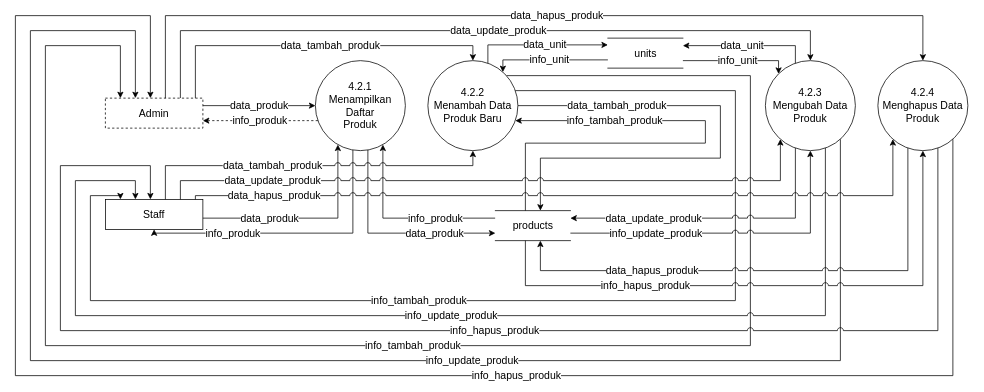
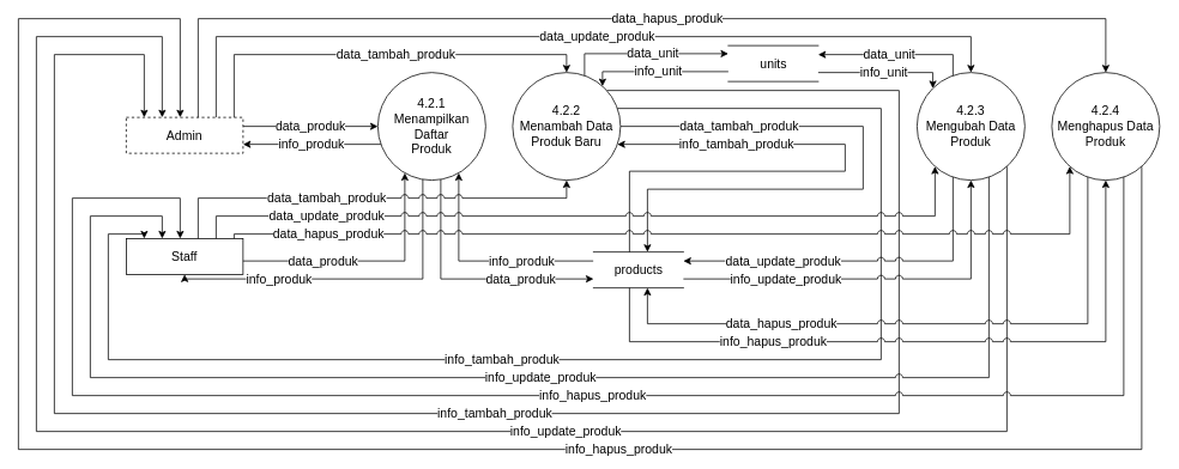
  <mxCell id="0" />
  <mxCell id="1" parent="0" />
  <mxCell id="2" value="info_tambah_produk" style="edgeStyle=orthogonalEdgeStyle;rounded=0;orthogonalLoop=1;jettySize=auto;html=1;jumpStyle=arc;fontSize=14;" parent="1" source="16" target="6" edge="1"><mxGeometry x="0.034" relative="1" as="geometry"><Array as="points"><mxPoint x="1000" y="100" /><mxPoint x="1000" y="460" /><mxPoint y="460" x="60" /><mxPoint y="60" x="60" /><mxPoint x="160" y="60" /></Array><mxPoint x="664.721" y="90" as="sourcePoint" /><mxPoint x="143" y="121.16" as="targetPoint" /><mxPoint as="offset" /></mxGeometry></mxCell>
  <mxCell id="3" value="data_update_produk" style="edgeStyle=orthogonalEdgeStyle;rounded=0;orthogonalLoop=1;jettySize=auto;html=1;fontSize=14;" parent="1" source="6" target="9" edge="1"><mxGeometry x="0.06" relative="1" as="geometry"><mxPoint as="offset" /><Array as="points"><mxPoint x="240" y="40" /><mxPoint x="1080" y="40" /></Array></mxGeometry></mxCell>
  <mxCell id="4" value="&lt;font style=&quot;font-size: 14px&quot;&gt;4.2.1&lt;br style=&quot;font-size: 14px&quot;&gt;Menampilkan Daftar&lt;br style=&quot;font-size: 14px&quot;&gt;Produk&lt;br style=&quot;font-size: 14px&quot;&gt;&lt;/font&gt;" style="ellipse;whiteSpace=wrap;html=1;aspect=fixed;fontSize=14;" parent="1" vertex="1"><mxGeometry x="420" y="80" width="120" height="120" as="geometry" /></mxCell>
  <mxCell id="5" value="data_produk" style="edgeStyle=orthogonalEdgeStyle;rounded=0;orthogonalLoop=1;jettySize=auto;html=1;fontSize=14;" parent="1" source="6" edge="1"><mxGeometry relative="1" as="geometry"><mxPoint x="420" y="140" as="targetPoint" /><Array as="points"><mxPoint x="310" y="140" /><mxPoint x="310" y="140" /></Array></mxGeometry></mxCell>
  <mxCell id="6" value="Admin" style="rounded=0;whiteSpace=wrap;html=1;fontSize=14;dashed=1;" parent="1" vertex="1"><mxGeometry x="140" y="130" width="130" height="40" as="geometry" /></mxCell>
  <mxCell id="7" value="data_produk" style="edgeStyle=orthogonalEdgeStyle;rounded=0;orthogonalLoop=1;jettySize=auto;html=1;fontSize=14;" parent="1" source="4" target="11" edge="1"><mxGeometry x="0.43" relative="1" as="geometry"><Array as="points"><mxPoint x="490" y="310" /></Array><mxPoint x="-1" as="offset" /></mxGeometry></mxCell>
  <mxCell id="8" value="info_update_produk" style="edgeStyle=orthogonalEdgeStyle;rounded=0;orthogonalLoop=1;jettySize=auto;html=1;fontSize=14;" parent="1" source="9" target="6" edge="1"><mxGeometry x="-0.232" relative="1" as="geometry"><Array as="points"><mxPoint x="1120" y="480" /><mxPoint x="40" y="480" /><mxPoint x="40" y="40" /><mxPoint x="180" y="40" /></Array><mxPoint x="-1" as="offset" /></mxGeometry></mxCell>
  <mxCell id="9" value="&lt;font style=&quot;font-size: 14px&quot;&gt;4.2.3&lt;br style=&quot;font-size: 14px&quot;&gt;Mengubah Data Produk&lt;br style=&quot;font-size: 14px&quot;&gt;&lt;/font&gt;" style="ellipse;whiteSpace=wrap;html=1;aspect=fixed;fontSize=14;" parent="1" vertex="1"><mxGeometry x="1020" y="80" width="120" height="120" as="geometry" /></mxCell>
  <mxCell id="10" value="info_produk" style="edgeStyle=orthogonalEdgeStyle;rounded=0;orthogonalLoop=1;jettySize=auto;html=1;fontSize=14;" parent="1" source="11" target="4" edge="1"><mxGeometry x="-0.355" relative="1" as="geometry"><Array as="points"><mxPoint x="510" y="290" /></Array><mxPoint as="offset" /></mxGeometry></mxCell>
  <mxCell id="11" value="products" style="html=1;dashed=0;whitespace=wrap;shape=partialRectangle;right=0;left=0;fontSize=14;" parent="1" vertex="1"><mxGeometry x="660" y="280" width="100" height="40" as="geometry" /></mxCell>
  <mxCell id="12" value="Staff" style="rounded=0;whiteSpace=wrap;html=1;fontSize=14;" parent="1" vertex="1"><mxGeometry x="140" y="265" width="130" height="40" as="geometry" /></mxCell>
  <mxCell id="13" value="data_produk" style="edgeStyle=orthogonalEdgeStyle;rounded=0;orthogonalLoop=1;jettySize=auto;html=1;fontSize=14;" parent="1" source="12" target="4" edge="1"><mxGeometry x="-0.353" relative="1" as="geometry"><mxPoint x="270" y="460.5" as="sourcePoint" /><mxPoint x="437.574" y="502.426" as="targetPoint" /><Array as="points"><mxPoint x="450" y="290" /></Array><mxPoint x="-1" as="offset" /></mxGeometry></mxCell>
  <mxCell id="14" value="data_tambah_produk" style="edgeStyle=orthogonalEdgeStyle;rounded=0;orthogonalLoop=1;jettySize=auto;html=1;jumpStyle=arc;fontSize=14;" parent="1" source="16" target="11" edge="1"><mxGeometry x="-0.594" relative="1" as="geometry"><Array as="points"><mxPoint x="960" y="140" /><mxPoint x="960" y="210" /><mxPoint x="720" y="210" /></Array><mxPoint as="offset" /></mxGeometry></mxCell>
  <mxCell id="15" value="info_tambah_produk" style="edgeStyle=orthogonalEdgeStyle;rounded=0;orthogonalLoop=1;jettySize=auto;html=1;jumpStyle=arc;fontSize=14;" parent="1" source="11" target="16" edge="1"><mxGeometry x="0.568" relative="1" as="geometry"><Array as="points"><mxPoint x="700" y="190" /><mxPoint x="940" y="190" /><mxPoint x="940" y="160" /></Array><mxPoint as="offset" /></mxGeometry></mxCell>
  <mxCell id="16" value="&lt;font style=&quot;font-size: 14px&quot;&gt;4.2.2&lt;br style=&quot;font-size: 14px&quot;&gt;Menambah Data Produk Baru&lt;br style=&quot;font-size: 14px&quot;&gt;&lt;/font&gt;" style="ellipse;whiteSpace=wrap;html=1;aspect=fixed;fontSize=14;" parent="1" vertex="1"><mxGeometry x="570" y="80" width="120" height="120" as="geometry" /></mxCell>
  <mxCell id="17" value="data_tambah_produk" style="edgeStyle=orthogonalEdgeStyle;rounded=0;orthogonalLoop=1;jettySize=auto;html=1;fontSize=14;" parent="1" source="6" target="16" edge="1"><mxGeometry x="0.087" relative="1" as="geometry"><mxPoint as="offset" /><mxPoint x="490" y="90" as="sourcePoint" /><mxPoint x="910" y="90" as="targetPoint" /><Array as="points"><mxPoint x="260" y="60" /><mxPoint x="630" y="60" /></Array></mxGeometry></mxCell>
- <mxCell id="18" value="info_produk" style="edgeStyle=orthogonalEdgeStyle;rounded=0;orthogonalLoop=1;jettySize=auto;html=1;fontSize=14;dashed=1;" parent="1" source="4" target="6" edge="1"><mxGeometry relative="1" as="geometry"><mxPoint x="280" y="150" as="targetPoint" /><Array as="points"><mxPoint x="380" y="160" /><mxPoint x="380" y="160" /></Array><mxPoint x="430" y="150" as="sourcePoint" /></mxGeometry></mxCell>
+ <mxCell id="18" value="info_produk" style="edgeStyle=orthogonalEdgeStyle;rounded=0;orthogonalLoop=1;jettySize=auto;html=1;fontSize=14;" parent="1" source="4" target="6" edge="1"><mxGeometry relative="1" as="geometry"><mxPoint x="280" y="150" as="targetPoint" /><Array as="points"><mxPoint x="380" y="160" /><mxPoint x="380" y="160" /></Array><mxPoint x="430" y="150" as="sourcePoint" /></mxGeometry></mxCell>
  <mxCell id="19" value="info_produk" style="edgeStyle=orthogonalEdgeStyle;rounded=0;orthogonalLoop=1;jettySize=auto;html=1;fontSize=14;" parent="1" source="4" target="12" edge="1"><mxGeometry x="0.421" relative="1" as="geometry"><mxPoint x="460" y="201.962" as="sourcePoint" /><mxPoint x="280" y="500" as="targetPoint" /><Array as="points"><mxPoint x="470" y="310" /></Array><mxPoint as="offset" /></mxGeometry></mxCell>
  <mxCell id="20" value="&lt;font style=&quot;font-size: 14px&quot;&gt;4.2.4&lt;br style=&quot;font-size: 14px&quot;&gt;Menghapus Data Produk&lt;br style=&quot;font-size: 14px&quot;&gt;&lt;/font&gt;" style="ellipse;whiteSpace=wrap;html=1;aspect=fixed;fontSize=14;" parent="1" vertex="1"><mxGeometry x="1170" y="80" width="120" height="120" as="geometry" /></mxCell>
  <mxCell id="21" value="data_hapus_produk" style="edgeStyle=orthogonalEdgeStyle;rounded=0;orthogonalLoop=1;jettySize=auto;html=1;fontSize=14;" parent="1" source="6" target="20" edge="1"><mxGeometry x="0.072" relative="1" as="geometry"><mxPoint as="offset" /><Array as="points"><mxPoint x="220" y="20" /><mxPoint x="1230" y="20" /></Array><mxPoint x="180" y="130" as="sourcePoint" /><mxPoint x="1060" y="80" as="targetPoint" /></mxGeometry></mxCell>
  <mxCell id="22" value="data_tambah_produk" style="edgeStyle=orthogonalEdgeStyle;rounded=0;orthogonalLoop=1;jettySize=auto;html=1;fontSize=14;jumpStyle=arc;jumpSize=8;" parent="1" source="12" target="16" edge="1"><mxGeometry x="-0.207" relative="1" as="geometry"><mxPoint as="offset" /><mxPoint x="230" y="140" as="sourcePoint" /><mxPoint x="640" y="90" as="targetPoint" /><Array as="points"><mxPoint x="220" y="220" /><mxPoint x="630" y="220" /></Array></mxGeometry></mxCell>
  <mxCell id="23" value="info_hapus_produk" style="edgeStyle=orthogonalEdgeStyle;rounded=0;orthogonalLoop=1;jettySize=auto;html=1;fontSize=14;" parent="1" source="20" target="6" edge="1"><mxGeometry x="-0.233" relative="1" as="geometry"><Array as="points"><mxPoint x="1270" y="500" /><mxPoint x="20" y="500" /><mxPoint x="20" y="20" /><mxPoint x="200" y="20" /></Array><mxPoint x="-1" as="offset" /><mxPoint x="1120" y="201.962" as="sourcePoint" /><mxPoint x="150" y="150" as="targetPoint" /></mxGeometry></mxCell>
  <mxCell id="24" value="info_tambah_produk" style="edgeStyle=orthogonalEdgeStyle;rounded=0;orthogonalLoop=1;jettySize=auto;html=1;jumpStyle=arc;fontSize=14;" parent="1" source="16" target="12" edge="1"><mxGeometry x="0.229" relative="1" as="geometry"><Array as="points"><mxPoint x="980" y="120" /><mxPoint x="980" y="400" /><mxPoint x="120" y="400" /><mxPoint x="120" y="260" /><mxPoint x="160" y="260" /></Array><mxPoint x="696.569" y="130" as="sourcePoint" /><mxPoint x="150" y="170" as="targetPoint" /><mxPoint as="offset" /></mxGeometry></mxCell>
  <mxCell id="25" value="info_update_produk" style="edgeStyle=orthogonalEdgeStyle;rounded=0;orthogonalLoop=1;jettySize=auto;html=1;fontSize=14;jumpStyle=arc;jumpSize=8;" parent="1" source="9" target="12" edge="1"><mxGeometry x="-0.042" relative="1" as="geometry"><Array as="points"><mxPoint x="1100" y="420" /><mxPoint x="100" y="420" /><mxPoint x="100" y="240" /><mxPoint x="180" y="240" /></Array><mxPoint x="1" as="offset" /><mxPoint x="1110" y="206.569" as="sourcePoint" /><mxPoint x="150" y="160" as="targetPoint" /></mxGeometry></mxCell>
  <mxCell id="26" value="info_hapus_produk" style="edgeStyle=orthogonalEdgeStyle;rounded=0;orthogonalLoop=1;jettySize=auto;html=1;fontSize=14;jumpStyle=arc;jumpSize=8;" parent="1" source="20" target="12" edge="1"><mxGeometry x="-0.073" relative="1" as="geometry"><Array as="points"><mxPoint x="1250" y="440" /><mxPoint x="80" y="440" /><mxPoint x="80" y="220" /><mxPoint x="200" y="220" /></Array><mxPoint as="offset" /><mxPoint x="1240" y="210" as="sourcePoint" /><mxPoint x="150" y="150" as="targetPoint" /></mxGeometry></mxCell>
  <mxCell id="27" value="data_update_produk" style="edgeStyle=orthogonalEdgeStyle;rounded=0;orthogonalLoop=1;jettySize=auto;html=1;fontSize=14;jumpStyle=arc;jumpSize=8;" parent="1" source="12" target="9" edge="1"><mxGeometry x="-0.665" relative="1" as="geometry"><mxPoint x="1" as="offset" /><Array as="points"><mxPoint x="240" y="240" /><mxPoint x="1040" y="240" /></Array><mxPoint x="210" y="140" as="sourcePoint" /><mxPoint x="1090" y="90" as="targetPoint" /></mxGeometry></mxCell>
  <mxCell id="28" value="data_update_produk" style="edgeStyle=orthogonalEdgeStyle;rounded=0;orthogonalLoop=1;jettySize=auto;html=1;fontSize=14;jumpStyle=arc;jumpSize=8;" parent="1" source="9" target="11" edge="1"><mxGeometry x="0.427" relative="1" as="geometry"><Array as="points"><mxPoint x="1060" y="290" /></Array><mxPoint x="-1" as="offset" /></mxGeometry></mxCell>
  <mxCell id="29" value="info_update_produk" style="edgeStyle=orthogonalEdgeStyle;rounded=0;orthogonalLoop=1;jettySize=auto;html=1;fontSize=14;jumpStyle=arc;jumpSize=8;" parent="1" source="11" target="9" edge="1"><mxGeometry x="-0.469" relative="1" as="geometry"><Array as="points"><mxPoint x="1080" y="310" /></Array><mxPoint as="offset" /></mxGeometry></mxCell>
  <mxCell id="30" value="data_hapus_produk" style="edgeStyle=orthogonalEdgeStyle;rounded=0;orthogonalLoop=1;jettySize=auto;html=1;fontSize=14;jumpStyle=arc;jumpSize=8;" parent="1" source="12" target="20" edge="1"><mxGeometry x="-0.785" relative="1" as="geometry"><mxPoint x="1" as="offset" /><Array as="points"><mxPoint x="260" y="260" /><mxPoint x="1190" y="260" /></Array><mxPoint x="220" y="480" as="sourcePoint" /><mxPoint x="1270" y="430" as="targetPoint" /></mxGeometry></mxCell>
  <mxCell id="31" value="data_hapus_produk" style="edgeStyle=orthogonalEdgeStyle;rounded=0;orthogonalLoop=1;jettySize=auto;html=1;fontSize=14;jumpStyle=arc;jumpSize=8;" parent="1" source="20" target="11" edge="1"><mxGeometry x="0.452" relative="1" as="geometry"><Array as="points"><mxPoint x="1210" y="360" /><mxPoint x="720" y="360" /></Array><mxPoint x="-1" as="offset" /><mxPoint x="1220" y="189.999" as="sourcePoint" /><mxPoint x="920" y="283.43" as="targetPoint" /></mxGeometry></mxCell>
  <mxCell id="32" value="info_hapus_produk" style="edgeStyle=orthogonalEdgeStyle;rounded=0;orthogonalLoop=1;jettySize=auto;html=1;fontSize=14;jumpStyle=arc;jumpSize=8;" parent="1" source="11" target="20" edge="1"><mxGeometry x="-0.429" relative="1" as="geometry"><Array as="points"><mxPoint x="700" y="380" /><mxPoint x="1230" y="380" /></Array><mxPoint as="offset" /><mxPoint x="920" y="303.43" as="sourcePoint" /><mxPoint x="1240" y="193.43" as="targetPoint" /></mxGeometry></mxCell>
  <mxCell id="33" value="units" style="html=1;dashed=0;whitespace=wrap;shape=partialRectangle;right=0;left=0;fontSize=14;" parent="1" vertex="1"><mxGeometry x="810" y="50" width="100" height="40" as="geometry" /></mxCell>
  <mxCell id="34" value="data_unit" style="edgeStyle=orthogonalEdgeStyle;rounded=0;orthogonalLoop=1;jettySize=auto;html=1;fontSize=14;" parent="1" source="16" target="33" edge="1"><mxGeometry x="0.083" relative="1" as="geometry"><mxPoint x="800" y="59" as="targetPoint" /><Array as="points"><mxPoint x="650" y="59" /></Array><mxPoint x="650" y="59" as="sourcePoint" /><mxPoint as="offset" /></mxGeometry></mxCell>
  <mxCell id="35" value="info_unit" style="edgeStyle=orthogonalEdgeStyle;rounded=0;orthogonalLoop=1;jettySize=auto;html=1;fontSize=14;" parent="1" source="33" target="16" edge="1"><mxGeometry relative="1" as="geometry"><mxPoint x="650" y="79" as="targetPoint" /><Array as="points"><mxPoint x="670" y="79" /></Array><mxPoint x="803.431" y="79" as="sourcePoint" /></mxGeometry></mxCell>
  <mxCell id="36" value="data_unit" style="edgeStyle=orthogonalEdgeStyle;rounded=0;orthogonalLoop=1;jettySize=auto;html=1;fontSize=14;" parent="1" source="9" target="33" edge="1"><mxGeometry x="0.083" relative="1" as="geometry"><mxPoint x="810" y="69" as="targetPoint" /><Array as="points"><mxPoint x="1060" y="60" /></Array><mxPoint x="660" y="93.431" as="sourcePoint" /><mxPoint as="offset" /></mxGeometry></mxCell>
  <mxCell id="37" value="info_unit" style="edgeStyle=orthogonalEdgeStyle;rounded=0;orthogonalLoop=1;jettySize=auto;html=1;fontSize=14;entryX=0;entryY=0;entryDx=0;entryDy=0;" parent="1" source="33" target="9" edge="1"><mxGeometry relative="1" as="geometry"><mxPoint x="680" y="105.279" as="targetPoint" /><Array as="points"><mxPoint x="1038" y="80" /><mxPoint x="1038" y="98" /></Array><mxPoint x="810" y="89" as="sourcePoint" /></mxGeometry></mxCell>
